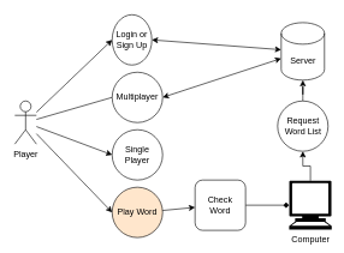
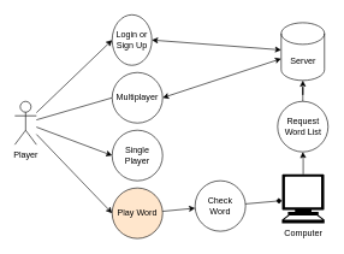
  <mxCell id="0" />
  <mxCell id="1" parent="0" />
  <mxCell id="2" style="rounded=0;orthogonalLoop=1;jettySize=auto;html=1;entryX=0;entryY=0.5;entryDx=0;entryDy=0;" edge="1" parent="1" source="6" target="7"><mxGeometry relative="1" as="geometry" /></mxCell>
  <mxCell id="3" style="rounded=0;orthogonalLoop=1;jettySize=auto;html=1;entryX=0;entryY=0.5;entryDx=0;entryDy=0;" edge="1" parent="1" source="6" target="8"><mxGeometry relative="1" as="geometry" /></mxCell>
  <mxCell id="4" style="rounded=0;orthogonalLoop=1;jettySize=auto;html=1;entryX=0;entryY=0.5;entryDx=0;entryDy=0;endArrow=none;" edge="1" parent="1" source="6" target="9"><mxGeometry relative="1" as="geometry" /></mxCell>
  <mxCell id="5" style="rounded=0;orthogonalLoop=1;jettySize=auto;html=1;entryX=0;entryY=0.5;entryDx=0;entryDy=0;" edge="1" parent="1" source="6" target="11"><mxGeometry relative="1" as="geometry" /></mxCell>
  <mxCell id="6" value="Player" style="shape=umlActor;verticalLabelPosition=bottom;verticalAlign=top;html=1;outlineConnect=0;" vertex="1" parent="1"><mxGeometry x="20" y="140" width="30" height="60" as="geometry" /></mxCell>
  <mxCell id="7" value="Login or Sign Up" style="ellipse;whiteSpace=wrap;html=1;aspect=fixed;" vertex="1" parent="1"><mxGeometry x="155" y="20" width="55" height="70" as="geometry" /></mxCell>
  <mxCell id="8" value="Single Player" style="ellipse;whiteSpace=wrap;html=1;aspect=fixed;" vertex="1" parent="1"><mxGeometry x="155" y="180" width="70" height="70" as="geometry" /></mxCell>
  <mxCell id="9" value="Multiplayer" style="ellipse;whiteSpace=wrap;html=1;aspect=fixed;" vertex="1" parent="1"><mxGeometry x="155" y="100" width="70" height="70" as="geometry" /></mxCell>
  <mxCell id="10" style="rounded=0;orthogonalLoop=1;jettySize=auto;html=1;" edge="1" parent="1" source="11" target="20"><mxGeometry relative="1" as="geometry" /></mxCell>
  <mxCell id="11" value="Play Word" style="ellipse;whiteSpace=wrap;html=1;aspect=fixed;fillColor=#ffe6cc;" vertex="1" parent="1"><mxGeometry x="155" y="260" width="70" height="70" as="geometry" /></mxCell>
  <mxCell id="12" style="rounded=0;orthogonalLoop=1;jettySize=auto;html=1;entryX=1;entryY=0.5;entryDx=0;entryDy=0;startArrow=classic;startFill=1;" edge="1" parent="1" source="14" target="9"><mxGeometry relative="1" as="geometry" /></mxCell>
  <mxCell id="13" style="rounded=0;orthogonalLoop=1;jettySize=auto;html=1;entryX=1;entryY=0.5;entryDx=0;entryDy=0;startArrow=classic;startFill=1;" edge="1" parent="1" source="14" target="7"><mxGeometry relative="1" as="geometry" /></mxCell>
  <mxCell id="14" value="Server" style="shape=cylinder3;whiteSpace=wrap;html=1;boundedLbl=1;backgroundOutline=1;size=15;" vertex="1" parent="1"><mxGeometry x="389.5" y="31" width="60" height="80" as="geometry" /></mxCell>
  <mxCell id="15" style="edgeStyle=orthogonalEdgeStyle;rounded=0;orthogonalLoop=1;jettySize=auto;html=1;entryX=0.5;entryY=1;entryDx=0;entryDy=0;" edge="1" parent="1" source="16" target="18"><mxGeometry relative="1" as="geometry" /></mxCell>
- <mxCell id="16" value="Computer" style="shape=mxgraph.signs.tech.computer;html=1;pointerEvents=1;fillColor=#000000;strokeColor=none;verticalLabelPosition=bottom;verticalAlign=top;align=center;sketch=0;" vertex="1" parent="1"><mxGeometry x="400.5" y="251" width="59" height="68" as="geometry" /></mxCell>
+ <mxCell id="16" value="Computer" style="shape=mxgraph.signs.tech.computer;html=1;pointerEvents=1;fillColor=#000000;strokeColor=none;verticalLabelPosition=bottom;verticalAlign=top;align=center;sketch=0;" vertex="1" parent="1"><mxGeometry x="390.5" y="241" width="59" height="68" as="geometry" /></mxCell>
  <mxCell id="17" style="edgeStyle=orthogonalEdgeStyle;rounded=0;orthogonalLoop=1;jettySize=auto;html=1;" edge="1" parent="1" source="18" target="14"><mxGeometry relative="1" as="geometry" /></mxCell>
  <mxCell id="18" value="Request Word List" style="ellipse;whiteSpace=wrap;html=1;aspect=fixed;" vertex="1" parent="1"><mxGeometry x="384.5" y="140" width="70" height="70" as="geometry" /></mxCell>
  <mxCell id="19" style="rounded=0;orthogonalLoop=1;jettySize=auto;html=1;endArrow=diamond;" edge="1" parent="1" source="20" target="16"><mxGeometry relative="1" as="geometry" /></mxCell>
- <mxCell id="20" value="Check&lt;br&gt;Word" style="whiteSpace=wrap;html=1;aspect=fixed;rounded=1;" vertex="1" parent="1"><mxGeometry x="270" y="250" width="70" height="70" as="geometry" /></mxCell>
+ <mxCell id="20" value="Check&lt;br&gt;Word" style="ellipse;whiteSpace=wrap;html=1;aspect=fixed;" vertex="1" parent="1"><mxGeometry x="270" y="250" width="70" height="70" as="geometry" /></mxCell>
